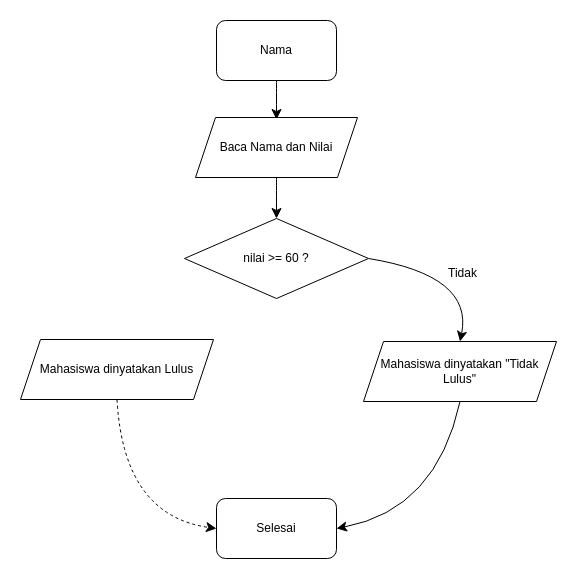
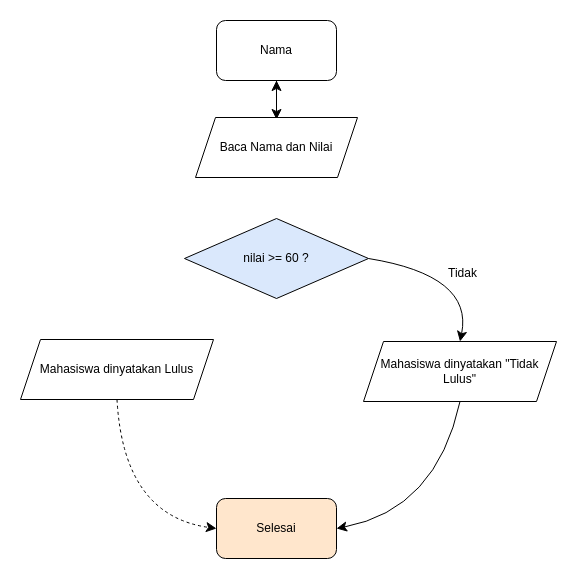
  <mxCell id="0" />
  <mxCell id="1" parent="0" />
  <mxCell id="2" style="edgeStyle=none;curved=1;rounded=0;orthogonalLoop=1;jettySize=auto;html=1;fontSize=12;startSize=8;endSize=8;" edge="1" parent="1" source="3"><mxGeometry relative="1" as="geometry"><mxPoint x="276" y="119" as="targetPoint" /></mxGeometry></mxCell>
  <mxCell id="3" value="Nama" style="rounded=1;whiteSpace=wrap;html=1;" vertex="1" parent="1"><mxGeometry x="216" y="20" width="120" height="60" as="geometry" /></mxCell>
- <mxCell id="4" value="Selesai" style="rounded=1;whiteSpace=wrap;html=1;" vertex="1" parent="1"><mxGeometry x="216" y="498" width="120" height="60" as="geometry" /></mxCell>
- <mxCell id="5" style="edgeStyle=none;curved=1;rounded=0;orthogonalLoop=1;jettySize=auto;html=1;exitX=0.5;exitY=1;exitDx=0;exitDy=0;entryX=0.5;entryY=0;entryDx=0;entryDy=0;fontSize=12;startSize=8;endSize=8;" edge="1" parent="1" source="6" target="9"><mxGeometry relative="1" as="geometry" /></mxCell>
+ <mxCell id="4" value="Selesai" style="rounded=1;whiteSpace=wrap;html=1;fillColor=#ffe6cc;" vertex="1" parent="1"><mxGeometry x="216" y="498" width="120" height="60" as="geometry" /></mxCell>
+ <mxCell id="5" style="edgeStyle=none;curved=1;rounded=0;orthogonalLoop=1;jettySize=auto;html=1;exitX=0.5;exitY=1;exitDx=0;exitDy=0;fontSize=12;startSize=8;endSize=8;" edge="1" parent="1" source="6" target="3"><mxGeometry relative="1" as="geometry" /></mxCell>
  <mxCell id="6" value="Baca Nama dan Nilai" style="shape=parallelogram;perimeter=parallelogramPerimeter;whiteSpace=wrap;html=1;fixedSize=1;" vertex="1" parent="1"><mxGeometry x="195" y="117" width="162" height="60" as="geometry" /></mxCell>
  <mxCell id="7" style="edgeStyle=none;curved=1;rounded=0;orthogonalLoop=1;jettySize=auto;html=1;exitX=1;exitY=0.5;exitDx=0;exitDy=0;entryX=0.5;entryY=0;entryDx=0;entryDy=0;fontSize=12;startSize=8;endSize=8;" edge="1" parent="1" source="9" target="13"><mxGeometry relative="1" as="geometry"><Array as="points"><mxPoint x="473" y="275" /></Array></mxGeometry></mxCell>
  <mxCell id="8" value="Tidak" style="edgeLabel;html=1;align=center;verticalAlign=middle;resizable=0;points=[];fontSize=12;" vertex="1" connectable="0" parent="7"><mxGeometry x="0.091" y="1" relative="1" as="geometry"><mxPoint as="offset" /></mxGeometry></mxCell>
- <mxCell id="9" value="nilai &amp;gt;= 60 ?" style="rhombus;whiteSpace=wrap;html=1;" vertex="1" parent="1"><mxGeometry x="184" y="218" width="184" height="80" as="geometry" /></mxCell>
+ <mxCell id="9" value="nilai &amp;gt;= 60 ?" style="rhombus;whiteSpace=wrap;html=1;fillColor=#dae8fc;" vertex="1" parent="1"><mxGeometry x="184" y="218" width="184" height="80" as="geometry" /></mxCell>
  <mxCell id="10" style="edgeStyle=none;curved=1;rounded=0;orthogonalLoop=1;jettySize=auto;html=1;exitX=0.5;exitY=1;exitDx=0;exitDy=0;entryX=0;entryY=0.5;entryDx=0;entryDy=0;fontSize=12;startSize=8;endSize=8;dashed=1;" edge="1" parent="1" source="11" target="4"><mxGeometry relative="1" as="geometry"><Array as="points"><mxPoint x="123" y="515" /></Array></mxGeometry></mxCell>
  <mxCell id="11" value="Mahasiswa dinyatakan Lulus" style="shape=parallelogram;perimeter=parallelogramPerimeter;whiteSpace=wrap;html=1;fixedSize=1;" vertex="1" parent="1"><mxGeometry x="20" y="339" width="193" height="60" as="geometry" /></mxCell>
  <mxCell id="12" style="edgeStyle=none;curved=1;rounded=0;orthogonalLoop=1;jettySize=auto;html=1;exitX=0.5;exitY=1;exitDx=0;exitDy=0;entryX=1;entryY=0.5;entryDx=0;entryDy=0;fontSize=12;startSize=8;endSize=8;" edge="1" parent="1" source="13" target="4"><mxGeometry relative="1" as="geometry"><Array as="points"><mxPoint x="436" y="509" /></Array></mxGeometry></mxCell>
  <mxCell id="13" value="Mahasiswa dinyatakan &quot;Tidak Lulus&quot;" style="shape=parallelogram;perimeter=parallelogramPerimeter;whiteSpace=wrap;html=1;fixedSize=1;" vertex="1" parent="1"><mxGeometry x="363" y="341" width="193" height="60" as="geometry" /></mxCell>
